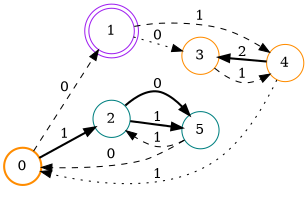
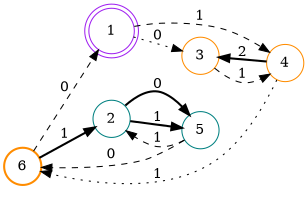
  digraph {
    rankdir=LR
    node [color=darkorange shape=circle]
    edge [style=dashed]
-   0 [style=bold]
+   0 [style=bold label=6]
    1 [color=purple peripheries=2]
    2 [color=teal]
    3
    4
    5 [color=teal]
    0 -> 1 [label=0]
    0 -> 2 [label=1 style=bold]
    1 -> 3 [label=0 style=dotted]
    1 -> 4 [label=1]
    2 -> 5 [label=0 style=bold]
    2 -> 5 [label=1 style=bold]
    3 -> 4 [label=1]
    4 -> 0 [label=1 style=dotted]
    4 -> 3 [label=2 style=bold]
    5 -> 0 [label=0]
    5 -> 2 [label=1]
  }
